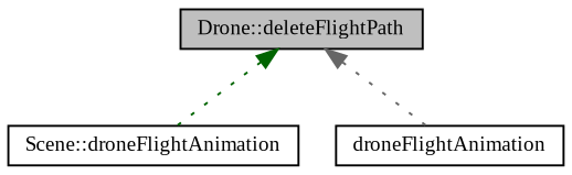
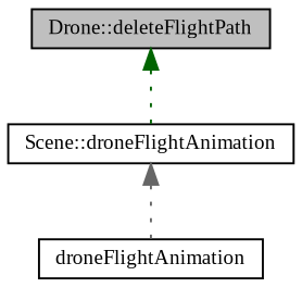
  digraph {
    fontname="Liberation Serif"
    rankdir=TB
    node [color=black fillcolor=white fontname="Liberation Serif" fontsize=10 shape=record style=filled]
    edge [dir=back fontname="Liberation Serif" fontsize=10 labelfontname=Helvetica labelfontsize=10 style=dotted]
    n1 [fillcolor=grey75 fontcolor=black height=0.2 label="Drone::deleteFlightPath" width=0.4]
    n2 [height=0.2 label="Scene::droneFlightAnimation" width=0.4]
    n3 [height=0.2 label=droneFlightAnimation width=0.4]
    n1 -> n2 [color=darkgreen]
-   n1 -> n3 [color=gray40]
+   n2 -> n3 [color=gray40]
  }
